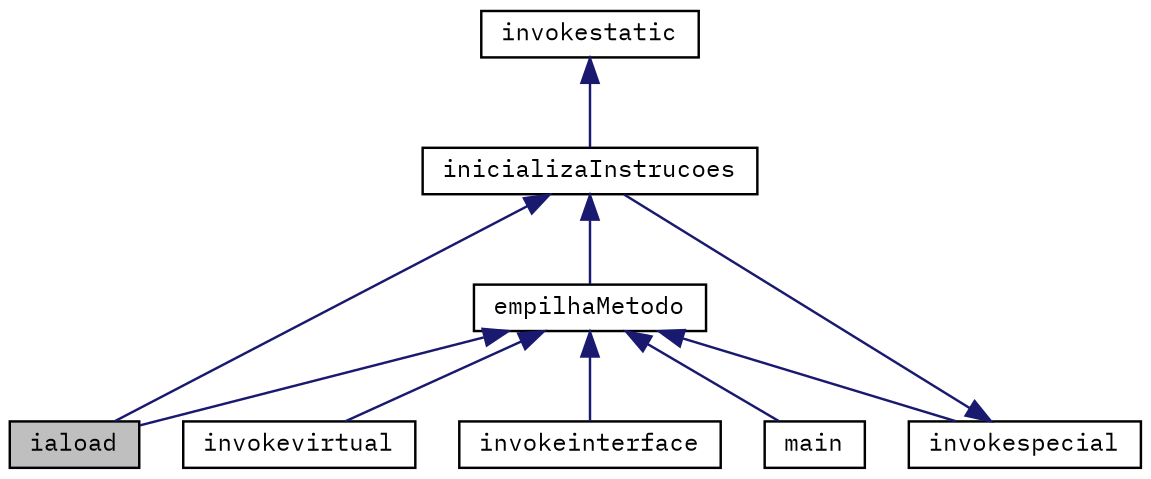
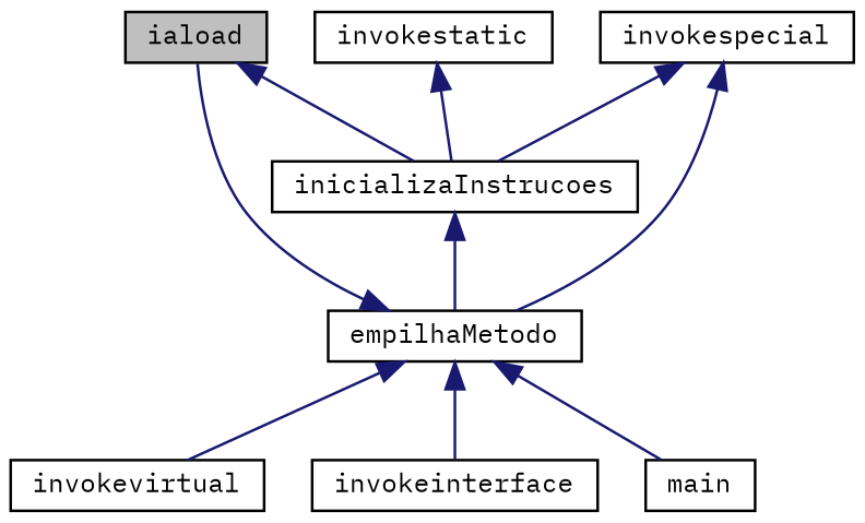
  digraph {
    fontname="IBM Plex Mono"
    rankdir=TB
    node [color=black fillcolor=white fontname="IBM Plex Mono" fontsize=10 shape=record style=filled]
    edge [color=midnightblue dir=back fontname="IBM Plex Mono" fontsize=10 labelfontname=Helvetica labelfontsize=10 style=solid]
    n1 [fillcolor=grey75 fontcolor=black height=0.2 label=iaload width=0.4]
    n2 [height=0.2 label=inicializaInstrucoes width=0.4]
    n3 [height=0.2 label=empilhaMetodo width=0.4]
    n4 [height=0.2 label=invokevirtual width=0.4]
    n5 [height=0.2 label=invokespecial width=0.4]
    n6 [height=0.2 label=invokeinterface width=0.4]
    n7 [height=0.2 label=main width=0.4]
    n8 [height=0.2 label=invokestatic width=0.4]
-   n2 -> n1
+   n1 -> n2
    n2 -> n3
    n3 -> n1
    n3 -> n4
-   n3 -> n5
+   n5 -> n3
    n3 -> n6
    n3 -> n7
    n5 -> n2
    n8 -> n2
  }
